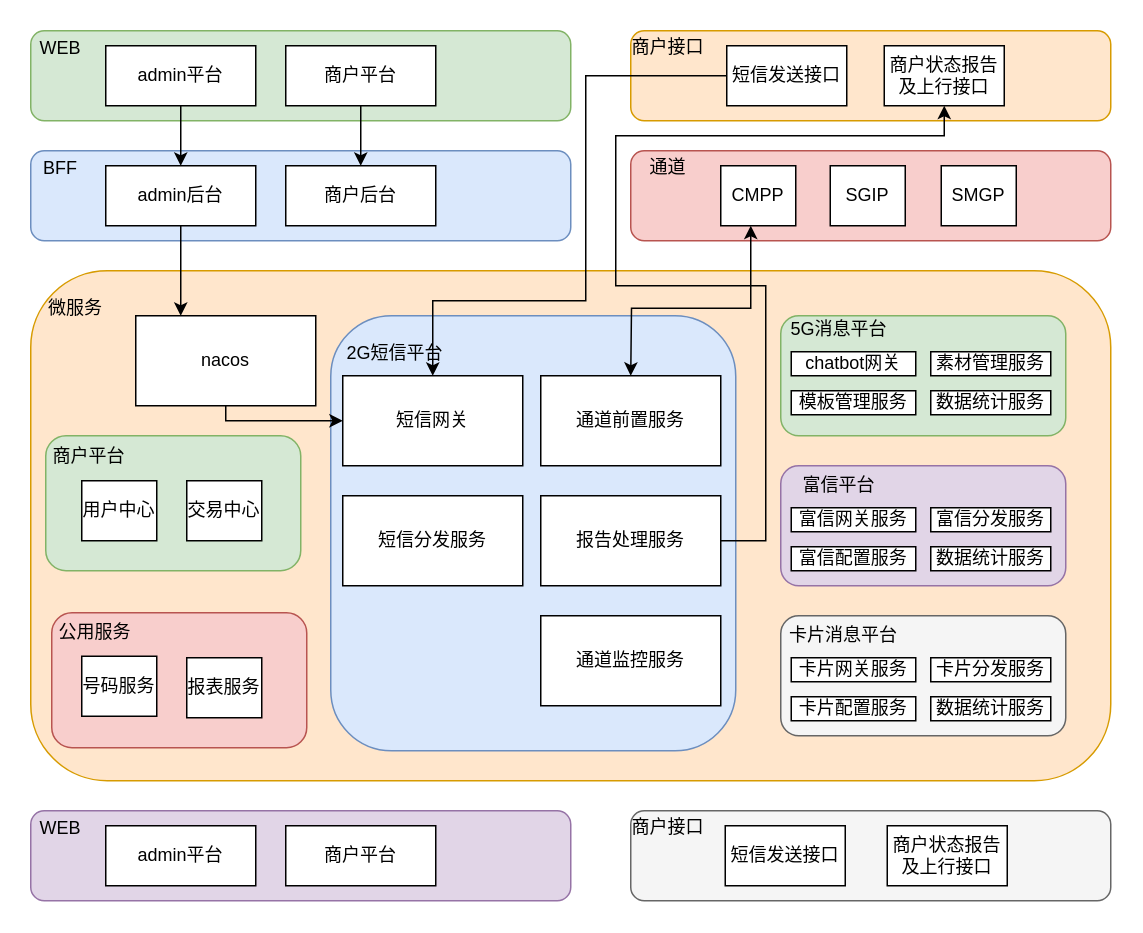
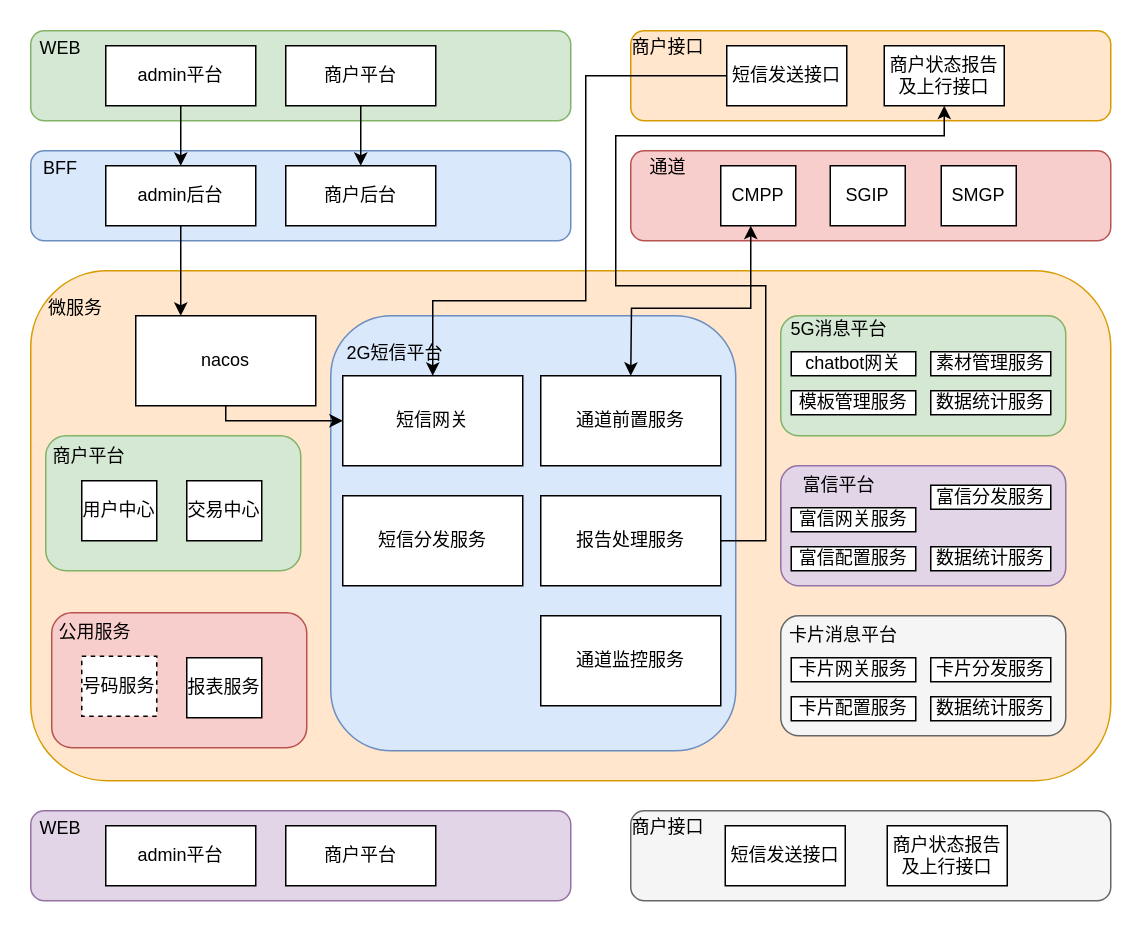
  <mxCell id="0" />
  <mxCell id="1" parent="0" />
  <mxCell id="2" value="" style="rounded=1;whiteSpace=wrap;html=1;shadow=0;glass=0;sketch=0;strokeColor=#d79b00;fillColor=#ffe6cc;" vertex="1" parent="1"><mxGeometry x="20" y="180" width="720" height="340" as="geometry" /></mxCell>
  <mxCell id="3" value="" style="rounded=1;whiteSpace=wrap;html=1;shadow=0;glass=0;sketch=0;strokeColor=#6c8ebf;fillColor=#dae8fc;" vertex="1" parent="1"><mxGeometry x="20" y="100" width="360" height="60" as="geometry" /></mxCell>
  <mxCell id="4" value="" style="rounded=1;whiteSpace=wrap;html=1;shadow=0;glass=0;sketch=0;strokeColor=#6c8ebf;fillColor=#dae8fc;" vertex="1" parent="1"><mxGeometry x="220" y="210" width="270" height="290" as="geometry" /></mxCell>
  <mxCell id="5" value="" style="rounded=1;whiteSpace=wrap;html=1;shadow=0;glass=0;sketch=0;strokeColor=#82b366;fillColor=#d5e8d4;" vertex="1" parent="1"><mxGeometry x="20" y="20" width="360" height="60" as="geometry" /></mxCell>
  <mxCell id="6" value="" style="rounded=1;whiteSpace=wrap;html=1;shadow=0;glass=0;sketch=0;strokeColor=#d79b00;fillColor=#ffe6cc;" vertex="1" parent="1"><mxGeometry x="420" y="20" width="320" height="60" as="geometry" /></mxCell>
  <mxCell id="7" value="WEB" style="text;html=1;strokeColor=none;fillColor=none;align=center;verticalAlign=middle;whiteSpace=wrap;rounded=0;" vertex="1" parent="1"><mxGeometry x="20" y="22" width="40" height="20" as="geometry" /></mxCell>
  <mxCell id="8" value="商户接口" style="text;html=1;strokeColor=none;fillColor=none;align=center;verticalAlign=middle;whiteSpace=wrap;rounded=0;" vertex="1" parent="1"><mxGeometry x="420" y="21" width="50" height="20" as="geometry" /></mxCell>
  <mxCell id="9" style="edgeStyle=orthogonalEdgeStyle;rounded=0;orthogonalLoop=1;jettySize=auto;html=1;entryX=0.5;entryY=0;entryDx=0;entryDy=0;" edge="1" parent="1" source="10" target="20"><mxGeometry relative="1" as="geometry" /></mxCell>
  <mxCell id="10" value="admin平台" style="rounded=0;whiteSpace=wrap;html=1;shadow=0;glass=0;sketch=0;strokeColor=default;gradientColor=none;" vertex="1" parent="1"><mxGeometry x="70" y="30" width="100" height="40" as="geometry" /></mxCell>
  <mxCell id="11" style="edgeStyle=orthogonalEdgeStyle;rounded=0;orthogonalLoop=1;jettySize=auto;html=1;entryX=0.5;entryY=0;entryDx=0;entryDy=0;" edge="1" parent="1" source="12" target="21"><mxGeometry relative="1" as="geometry" /></mxCell>
  <mxCell id="12" value="商户平台" style="rounded=0;whiteSpace=wrap;html=1;shadow=0;glass=0;sketch=0;strokeColor=default;gradientColor=none;" vertex="1" parent="1"><mxGeometry x="190" y="30" width="100" height="40" as="geometry" /></mxCell>
  <mxCell id="13" style="edgeStyle=orthogonalEdgeStyle;rounded=0;orthogonalLoop=1;jettySize=auto;html=1;entryX=0.5;entryY=0;entryDx=0;entryDy=0;" edge="1" parent="1" source="14" target="48"><mxGeometry relative="1" as="geometry"><Array as="points"><mxPoint x="390" y="50" /><mxPoint x="390" y="200" /><mxPoint x="288" y="200" /></Array></mxGeometry></mxCell>
  <mxCell id="14" value="短信发送接口" style="rounded=0;whiteSpace=wrap;html=1;shadow=0;glass=0;sketch=0;strokeColor=default;gradientColor=none;" vertex="1" parent="1"><mxGeometry x="484" y="30" width="80" height="40" as="geometry" /></mxCell>
  <mxCell id="15" value="商户状态报告及上行接口" style="rounded=0;whiteSpace=wrap;html=1;shadow=0;glass=0;sketch=0;strokeColor=default;gradientColor=none;" vertex="1" parent="1"><mxGeometry x="589" y="30" width="80" height="40" as="geometry" /></mxCell>
  <mxCell id="16" value="" style="rounded=1;whiteSpace=wrap;html=1;shadow=0;glass=0;sketch=0;strokeColor=#b85450;fillColor=#f8cecc;" vertex="1" parent="1"><mxGeometry x="420" y="100" width="320" height="60" as="geometry" /></mxCell>
  <mxCell id="17" value="BFF" style="text;html=1;strokeColor=none;fillColor=none;align=center;verticalAlign=middle;whiteSpace=wrap;rounded=0;" vertex="1" parent="1"><mxGeometry x="20" y="102" width="40" height="20" as="geometry" /></mxCell>
  <mxCell id="18" value="通道" style="text;html=1;strokeColor=none;fillColor=none;align=center;verticalAlign=middle;whiteSpace=wrap;rounded=0;" vertex="1" parent="1"><mxGeometry x="420" y="101" width="50" height="20" as="geometry" /></mxCell>
  <mxCell id="19" style="edgeStyle=orthogonalEdgeStyle;rounded=0;orthogonalLoop=1;jettySize=auto;html=1;entryX=0.25;entryY=0;entryDx=0;entryDy=0;exitX=0.5;exitY=1;exitDx=0;exitDy=0;" edge="1" parent="1" source="20" target="46"><mxGeometry relative="1" as="geometry"><mxPoint x="120" y="160" as="sourcePoint" /><mxPoint x="120" y="200" as="targetPoint" /></mxGeometry></mxCell>
  <mxCell id="20" value="admin后台" style="rounded=0;whiteSpace=wrap;html=1;shadow=0;glass=0;sketch=0;strokeColor=default;gradientColor=none;" vertex="1" parent="1"><mxGeometry x="70" y="110" width="100" height="40" as="geometry" /></mxCell>
  <mxCell id="21" value="商户后台" style="rounded=0;whiteSpace=wrap;html=1;shadow=0;glass=0;sketch=0;strokeColor=default;gradientColor=none;" vertex="1" parent="1"><mxGeometry x="190" y="110" width="100" height="40" as="geometry" /></mxCell>
  <mxCell id="22" value="CMPP" style="rounded=0;whiteSpace=wrap;html=1;shadow=0;glass=0;sketch=0;strokeColor=default;gradientColor=none;" vertex="1" parent="1"><mxGeometry x="480" y="110" width="50" height="40" as="geometry" /></mxCell>
  <mxCell id="23" value="SGIP" style="rounded=0;whiteSpace=wrap;html=1;shadow=0;glass=0;sketch=0;strokeColor=default;gradientColor=none;" vertex="1" parent="1"><mxGeometry x="553" y="110" width="50" height="40" as="geometry" /></mxCell>
  <mxCell id="24" value="SMGP" style="rounded=0;whiteSpace=wrap;html=1;shadow=0;glass=0;sketch=0;strokeColor=default;gradientColor=none;" vertex="1" parent="1"><mxGeometry x="627" y="110" width="50" height="40" as="geometry" /></mxCell>
  <mxCell id="25" value="" style="rounded=1;whiteSpace=wrap;html=1;shadow=0;glass=0;sketch=0;strokeColor=#9673a6;fillColor=#e1d5e7;" vertex="1" parent="1"><mxGeometry x="20" y="540" width="360" height="60" as="geometry" /></mxCell>
  <mxCell id="26" value="" style="rounded=1;whiteSpace=wrap;html=1;shadow=0;glass=0;sketch=0;strokeColor=#666666;fillColor=#f5f5f5;fontColor=#333333;" vertex="1" parent="1"><mxGeometry x="420" y="540" width="320" height="60" as="geometry" /></mxCell>
  <mxCell id="27" value="WEB" style="text;html=1;strokeColor=none;fillColor=none;align=center;verticalAlign=middle;whiteSpace=wrap;rounded=0;" vertex="1" parent="1"><mxGeometry x="20" y="542" width="40" height="20" as="geometry" /></mxCell>
  <mxCell id="28" value="商户接口" style="text;html=1;strokeColor=none;fillColor=none;align=center;verticalAlign=middle;whiteSpace=wrap;rounded=0;" vertex="1" parent="1"><mxGeometry x="420" y="541" width="50" height="20" as="geometry" /></mxCell>
  <mxCell id="29" value="admin平台" style="rounded=0;whiteSpace=wrap;html=1;shadow=0;glass=0;sketch=0;strokeColor=default;gradientColor=none;" vertex="1" parent="1"><mxGeometry x="70" y="550" width="100" height="40" as="geometry" /></mxCell>
  <mxCell id="30" value="商户平台" style="rounded=0;whiteSpace=wrap;html=1;shadow=0;glass=0;sketch=0;strokeColor=default;gradientColor=none;" vertex="1" parent="1"><mxGeometry x="190" y="550" width="100" height="40" as="geometry" /></mxCell>
  <mxCell id="31" value="短信发送接口" style="rounded=0;whiteSpace=wrap;html=1;shadow=0;glass=0;sketch=0;strokeColor=default;gradientColor=none;" vertex="1" parent="1"><mxGeometry x="483" y="550" width="80" height="40" as="geometry" /></mxCell>
  <mxCell id="32" value="商户状态报告及上行接口" style="rounded=0;whiteSpace=wrap;html=1;shadow=0;glass=0;sketch=0;strokeColor=default;gradientColor=none;" vertex="1" parent="1"><mxGeometry x="591" y="550" width="80" height="40" as="geometry" /></mxCell>
  <mxCell id="33" value="微服务" style="text;html=1;strokeColor=none;fillColor=none;align=center;verticalAlign=middle;whiteSpace=wrap;rounded=0;" vertex="1" parent="1"><mxGeometry x="20" y="190" width="60" height="30" as="geometry" /></mxCell>
  <mxCell id="34" value="" style="rounded=1;whiteSpace=wrap;html=1;shadow=0;glass=0;sketch=0;strokeColor=#82b366;fillColor=#d5e8d4;" vertex="1" parent="1"><mxGeometry x="30" y="290" width="170" height="90" as="geometry" /></mxCell>
  <mxCell id="35" value="" style="rounded=1;whiteSpace=wrap;html=1;shadow=0;glass=0;sketch=0;strokeColor=#b85450;fillColor=#f8cecc;" vertex="1" parent="1"><mxGeometry x="34" y="408" width="170" height="90" as="geometry" /></mxCell>
  <mxCell id="36" value="" style="rounded=1;whiteSpace=wrap;html=1;shadow=0;glass=0;sketch=0;strokeColor=#82b366;fillColor=#d5e8d4;" vertex="1" parent="1"><mxGeometry x="520" y="210" width="190" height="80" as="geometry" /></mxCell>
  <mxCell id="37" value="" style="rounded=1;whiteSpace=wrap;html=1;shadow=0;glass=0;sketch=0;strokeColor=#9673a6;fillColor=#e1d5e7;" vertex="1" parent="1"><mxGeometry x="520" y="310" width="190" height="80" as="geometry" /></mxCell>
  <mxCell id="38" value="" style="rounded=1;whiteSpace=wrap;html=1;shadow=0;glass=0;sketch=0;strokeColor=#666666;fillColor=#f5f5f5;fontColor=#333333;" vertex="1" parent="1"><mxGeometry x="520" y="410" width="190" height="80" as="geometry" /></mxCell>
  <mxCell id="39" value="用户中心" style="rounded=0;whiteSpace=wrap;html=1;shadow=0;glass=0;sketch=0;strokeColor=default;gradientColor=none;" vertex="1" parent="1"><mxGeometry x="54" y="320" width="50" height="40" as="geometry" /></mxCell>
  <mxCell id="40" value="交易中心" style="rounded=0;whiteSpace=wrap;html=1;shadow=0;glass=0;sketch=0;strokeColor=default;gradientColor=none;" vertex="1" parent="1"><mxGeometry x="124" y="320" width="50" height="40" as="geometry" /></mxCell>
- <mxCell id="41" value="号码服务" style="rounded=0;whiteSpace=wrap;html=1;shadow=0;glass=0;sketch=0;strokeColor=default;gradientColor=none;" vertex="1" parent="1"><mxGeometry x="54" y="437" width="50" height="40" as="geometry" /></mxCell>
+ <mxCell id="41" value="号码服务" style="rounded=0;whiteSpace=wrap;html=1;shadow=0;glass=0;sketch=0;strokeColor=default;gradientColor=none;dashed=1;" vertex="1" parent="1"><mxGeometry x="54" y="437" width="50" height="40" as="geometry" /></mxCell>
  <mxCell id="42" value="报表服务" style="rounded=0;whiteSpace=wrap;html=1;shadow=0;glass=0;sketch=0;strokeColor=default;gradientColor=none;" vertex="1" parent="1"><mxGeometry x="124" y="438" width="50" height="40" as="geometry" /></mxCell>
  <mxCell id="43" value="商户平台" style="text;html=1;strokeColor=none;fillColor=none;align=center;verticalAlign=middle;whiteSpace=wrap;rounded=0;" vertex="1" parent="1"><mxGeometry x="29" y="289" width="60" height="30" as="geometry" /></mxCell>
  <mxCell id="44" value="公用服务" style="text;html=1;strokeColor=none;fillColor=none;align=center;verticalAlign=middle;whiteSpace=wrap;rounded=0;" vertex="1" parent="1"><mxGeometry x="33" y="406" width="60" height="30" as="geometry" /></mxCell>
  <mxCell id="45" style="edgeStyle=orthogonalEdgeStyle;rounded=0;orthogonalLoop=1;jettySize=auto;html=1;entryX=0;entryY=0.5;entryDx=0;entryDy=0;exitX=0.5;exitY=1;exitDx=0;exitDy=0;" edge="1" parent="1" source="46" target="48"><mxGeometry relative="1" as="geometry"><Array as="points"><mxPoint x="150" y="280" /></Array></mxGeometry></mxCell>
  <mxCell id="46" value="nacos" style="rounded=0;whiteSpace=wrap;html=1;shadow=0;glass=0;sketch=0;strokeColor=default;gradientColor=none;" vertex="1" parent="1"><mxGeometry x="90" y="210" width="120" height="60" as="geometry" /></mxCell>
  <mxCell id="47" value="2G短信平台" style="text;html=1;strokeColor=none;fillColor=none;align=center;verticalAlign=middle;whiteSpace=wrap;rounded=0;" vertex="1" parent="1"><mxGeometry x="228" y="220" width="70" height="30" as="geometry" /></mxCell>
  <mxCell id="48" value="短信网关" style="rounded=0;whiteSpace=wrap;html=1;shadow=0;glass=0;sketch=0;strokeColor=default;gradientColor=none;" vertex="1" parent="1"><mxGeometry x="228" y="250" width="120" height="60" as="geometry" /></mxCell>
  <mxCell id="49" value="短信分发服务" style="rounded=0;whiteSpace=wrap;html=1;shadow=0;glass=0;sketch=0;strokeColor=default;gradientColor=none;" vertex="1" parent="1"><mxGeometry x="228" y="330" width="120" height="60" as="geometry" /></mxCell>
  <mxCell id="50" value="通道前置服务" style="rounded=0;whiteSpace=wrap;html=1;shadow=0;glass=0;sketch=0;strokeColor=default;gradientColor=none;" vertex="1" parent="1"><mxGeometry x="360" y="250" width="120" height="60" as="geometry" /></mxCell>
  <mxCell id="51" style="edgeStyle=orthogonalEdgeStyle;rounded=0;orthogonalLoop=1;jettySize=auto;html=1;entryX=0.5;entryY=1;entryDx=0;entryDy=0;" edge="1" parent="1" source="52" target="15"><mxGeometry relative="1" as="geometry"><Array as="points"><mxPoint x="510" y="360" /><mxPoint x="510" y="190" /><mxPoint x="410" y="190" /><mxPoint x="410" y="90" /><mxPoint x="629" y="90" /></Array></mxGeometry></mxCell>
  <mxCell id="52" value="报告处理服务" style="rounded=0;whiteSpace=wrap;html=1;shadow=0;glass=0;sketch=0;strokeColor=default;gradientColor=none;" vertex="1" parent="1"><mxGeometry x="360" y="330" width="120" height="60" as="geometry" /></mxCell>
  <mxCell id="53" value="通道监控服务" style="rounded=0;whiteSpace=wrap;html=1;shadow=0;glass=0;sketch=0;strokeColor=default;gradientColor=none;" vertex="1" parent="1"><mxGeometry x="360" y="410" width="120" height="60" as="geometry" /></mxCell>
  <mxCell id="54" value="5G消息平台" style="text;html=1;strokeColor=none;fillColor=none;align=center;verticalAlign=middle;whiteSpace=wrap;rounded=0;" vertex="1" parent="1"><mxGeometry x="524" y="204" width="70" height="30" as="geometry" /></mxCell>
  <mxCell id="55" value="chatbot网关" style="rounded=0;whiteSpace=wrap;html=1;shadow=0;glass=0;sketch=0;strokeColor=default;gradientColor=none;" vertex="1" parent="1"><mxGeometry x="527" y="234" width="83" height="16" as="geometry" /></mxCell>
  <mxCell id="56" value="素材管理服务" style="rounded=0;whiteSpace=wrap;html=1;shadow=0;glass=0;sketch=0;strokeColor=default;gradientColor=none;" vertex="1" parent="1"><mxGeometry x="620" y="234" width="80" height="16" as="geometry" /></mxCell>
  <mxCell id="57" value="模板管理服务" style="rounded=0;whiteSpace=wrap;html=1;shadow=0;glass=0;sketch=0;strokeColor=default;gradientColor=none;" vertex="1" parent="1"><mxGeometry x="527" y="260" width="83" height="16" as="geometry" /></mxCell>
  <mxCell id="58" value="数据统计服务" style="rounded=0;whiteSpace=wrap;html=1;shadow=0;glass=0;sketch=0;strokeColor=default;gradientColor=none;" vertex="1" parent="1"><mxGeometry x="620" y="260" width="80" height="16" as="geometry" /></mxCell>
  <mxCell id="59" value="卡片消息平台" style="text;html=1;strokeColor=none;fillColor=none;align=center;verticalAlign=middle;whiteSpace=wrap;rounded=0;" vertex="1" parent="1"><mxGeometry x="524" y="408" width="76" height="30" as="geometry" /></mxCell>
  <mxCell id="60" value="卡片网关服务" style="rounded=0;whiteSpace=wrap;html=1;shadow=0;glass=0;sketch=0;strokeColor=default;gradientColor=none;" vertex="1" parent="1"><mxGeometry x="527" y="438" width="83" height="16" as="geometry" /></mxCell>
  <mxCell id="61" value="卡片分发服务" style="rounded=0;whiteSpace=wrap;html=1;shadow=0;glass=0;sketch=0;strokeColor=default;gradientColor=none;" vertex="1" parent="1"><mxGeometry x="620" y="438" width="80" height="16" as="geometry" /></mxCell>
  <mxCell id="62" value="卡片配置服务" style="rounded=0;whiteSpace=wrap;html=1;shadow=0;glass=0;sketch=0;strokeColor=default;gradientColor=none;" vertex="1" parent="1"><mxGeometry x="527" y="464" width="83" height="16" as="geometry" /></mxCell>
  <mxCell id="63" value="数据统计服务" style="rounded=0;whiteSpace=wrap;html=1;shadow=0;glass=0;sketch=0;strokeColor=default;gradientColor=none;" vertex="1" parent="1"><mxGeometry x="620" y="464" width="80" height="16" as="geometry" /></mxCell>
  <mxCell id="64" value="富信平台" style="text;html=1;strokeColor=none;fillColor=none;align=center;verticalAlign=middle;whiteSpace=wrap;rounded=0;" vertex="1" parent="1"><mxGeometry x="524" y="308" width="70" height="30" as="geometry" /></mxCell>
  <mxCell id="65" value="富信网关服务" style="rounded=0;whiteSpace=wrap;html=1;shadow=0;glass=0;sketch=0;strokeColor=default;gradientColor=none;" vertex="1" parent="1"><mxGeometry x="527" y="338" width="83" height="16" as="geometry" /></mxCell>
- <mxCell id="66" value="富信分发服务" style="rounded=0;whiteSpace=wrap;html=1;shadow=0;glass=0;sketch=0;strokeColor=default;gradientColor=none;" vertex="1" parent="1"><mxGeometry x="620" y="338" width="80" height="16" as="geometry" /></mxCell>
+ <mxCell id="66" value="富信分发服务" style="rounded=0;whiteSpace=wrap;html=1;shadow=0;glass=0;sketch=0;strokeColor=default;gradientColor=none;" vertex="1" parent="1"><mxGeometry x="620" y="323" width="80" height="16" as="geometry" /></mxCell>
  <mxCell id="67" value="富信配置服务" style="rounded=0;whiteSpace=wrap;html=1;shadow=0;glass=0;sketch=0;strokeColor=default;gradientColor=none;" vertex="1" parent="1"><mxGeometry x="527" y="364" width="83" height="16" as="geometry" /></mxCell>
  <mxCell id="68" value="数据统计服务" style="rounded=0;whiteSpace=wrap;html=1;shadow=0;glass=0;sketch=0;strokeColor=default;gradientColor=none;" vertex="1" parent="1"><mxGeometry x="620" y="364" width="80" height="16" as="geometry" /></mxCell>
  <mxCell id="69" value="" style="endArrow=classic;startArrow=classic;html=1;rounded=0;edgeStyle=orthogonalEdgeStyle;entryX=0.25;entryY=0.833;entryDx=0;entryDy=0;entryPerimeter=0;" edge="1" parent="1" target="16"><mxGeometry width="50" height="50" relative="1" as="geometry"><mxPoint x="420" y="250" as="sourcePoint" /><mxPoint x="470" y="210" as="targetPoint" /></mxGeometry></mxCell>
